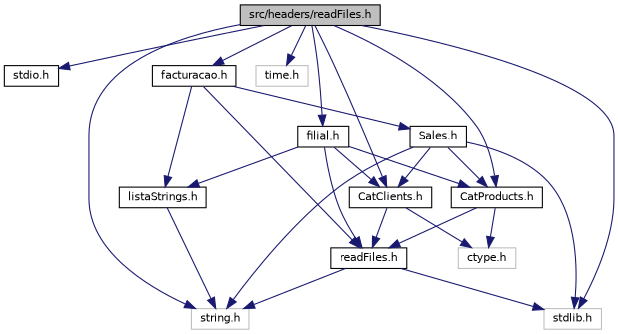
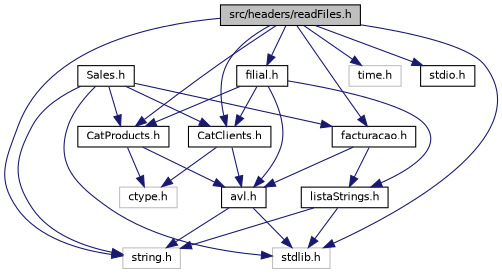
  digraph {
    node [color=black fillcolor=white fontname=Helvetica fontsize=10 shape=record style=filled]
    edge [color=midnightblue fontname=Helvetica fontsize=10 labelfontname=Helvetica labelfontsize=10 style=solid]
    n1 [fillcolor=grey75 fontcolor=black height=0.2 label="src/headers/readFiles.h" width=0.4]
    n2 [height=0.2 label="stdio.h" width=0.4]
    n3 [color=grey75 height=0.2 label="string.h" width=0.4]
    n4 [color=grey75 height=0.2 label="stdlib.h" width=0.4]
    n5 [color=grey75 height=0.2 label="time.h" width=0.4]
    n6 [height=0.2 label="CatClients.h" width=0.4]
    n7 [height=0.2 label="CatProducts.h" width=0.4]
    n8 [height=0.2 label="facturacao.h" width=0.4]
    n9 [height=0.2 label="filial.h" width=0.4]
    n10 [color=grey75 height=0.2 label="ctype.h" width=0.4]
-   n11 [height=0.2 label="readFiles.h" width=0.4]
+   n11 [height=0.2 label="avl.h" width=0.4]
    n12 [height=0.2 label="Sales.h" width=0.4]
    n13 [height=0.2 label="listaStrings.h" width=0.4]
    n1 -> n2
    n1 -> n3
    n1 -> n4
    n1 -> n5
    n1 -> n6
    n1 -> n7
    n1 -> n8
    n1 -> n9
    n6 -> n10
    n6 -> n11
    n7 -> n10
    n7 -> n11
    n8 -> n11
-   n8 -> n12
+   n12 -> n8
    n8 -> n13
    n9 -> n6
    n9 -> n7
    n9 -> n11
    n9 -> n13
    n11 -> n3
    n11 -> n4
    n12 -> n3
    n12 -> n4
    n12 -> n6
    n12 -> n7
    n13 -> n3
+   n13 -> n4
  }
